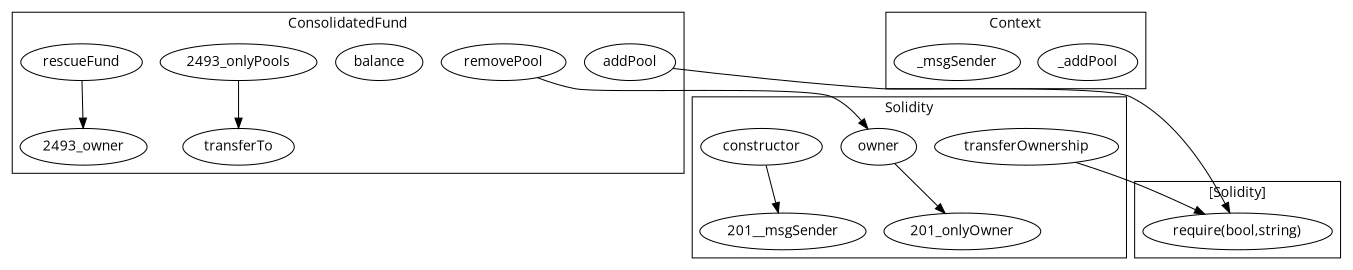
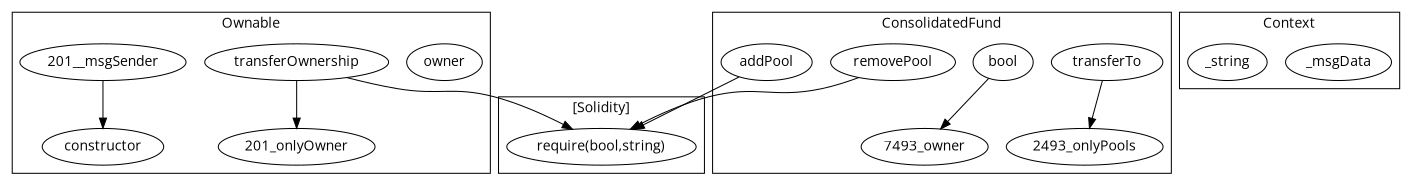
  strict digraph {
    fontname="Open Sans"
    node [fontname="Open Sans"]
    edge [fontname="Open Sans"]
    n1 [label=owner]
    n2 [label=constructor]
    "201__msgSender"
    "201_onlyOwner"
    n5 [label=transferOwnership]
-   n6 [label=_addPool]
-   n7 [label=_msgSender]
+   n6 [label=_msgData]
+   n7 [label=_string]
    n8 [label=removePool]
    n9 [label=transferTo]
    "2493_onlyPools"
-   n11 [label=balance]
    n12 [label=addPool]
-   n13 [label=rescueFund]
-   "2493_owner"
+   n13 [label=bool]
+   "2493_owner" [label="7493_owner"]
    "require(bool,string)"
    subgraph cluster_1 {
-     label=Solidity
+     label=Ownable
      n1
      n2
      "201__msgSender"
      "201_onlyOwner"
      n5
    }
    subgraph cluster_2 {
      label=Context
      n6
      n7
    }
    subgraph cluster_3 {
      label=ConsolidatedFund
      n8
      n9
      "2493_onlyPools"
-     n11
      n12
      n13
      "2493_owner"
    }
    subgraph cluster_4 {
      label="[Solidity]"
      "require(bool,string)"
    }
-   n2 -> "201__msgSender"
-   n1 -> "201_onlyOwner"
+   "201__msgSender" -> n2
+   n5 -> "201_onlyOwner"
    n5 -> "require(bool,string)"
-   n8 -> n1
-   "2493_onlyPools" -> n9
+   n8 -> "require(bool,string)"
+   n9 -> "2493_onlyPools"
    n12 -> "require(bool,string)"
    n13 -> "2493_owner"
  }
